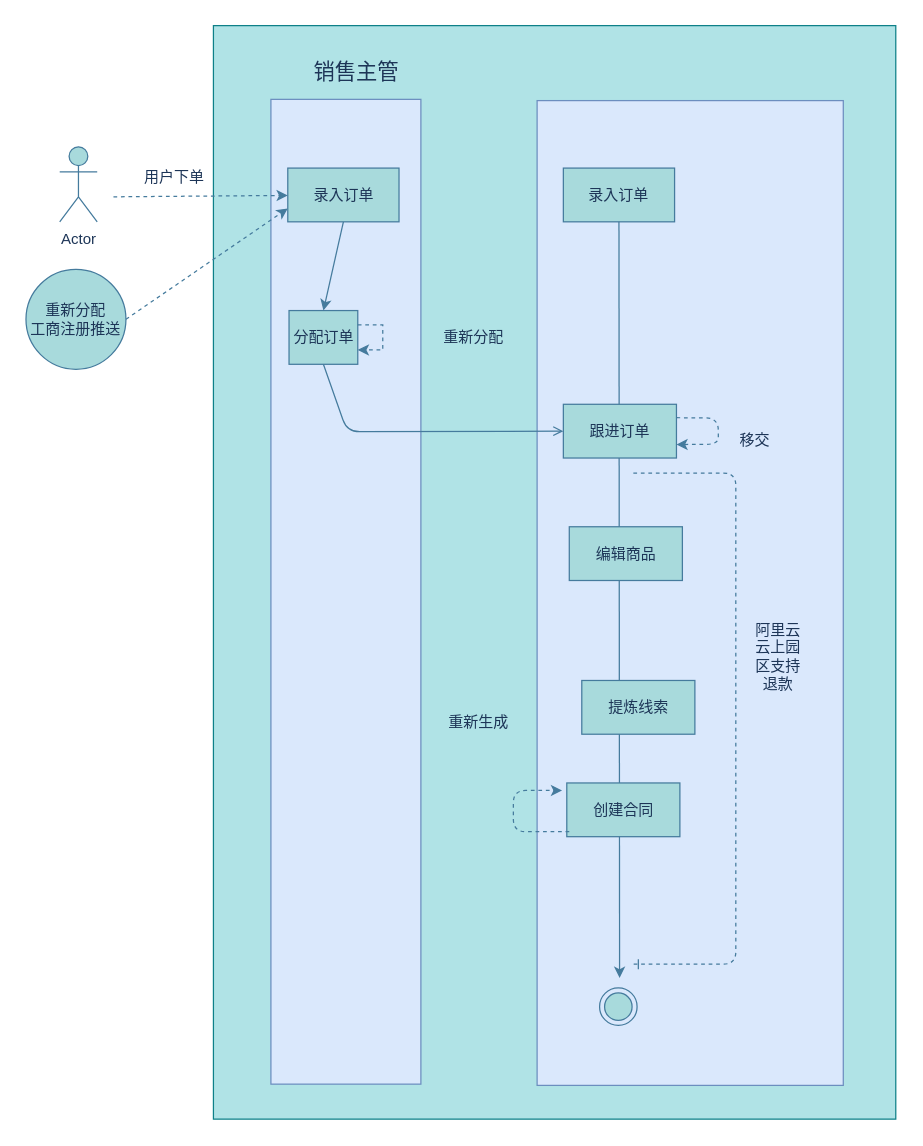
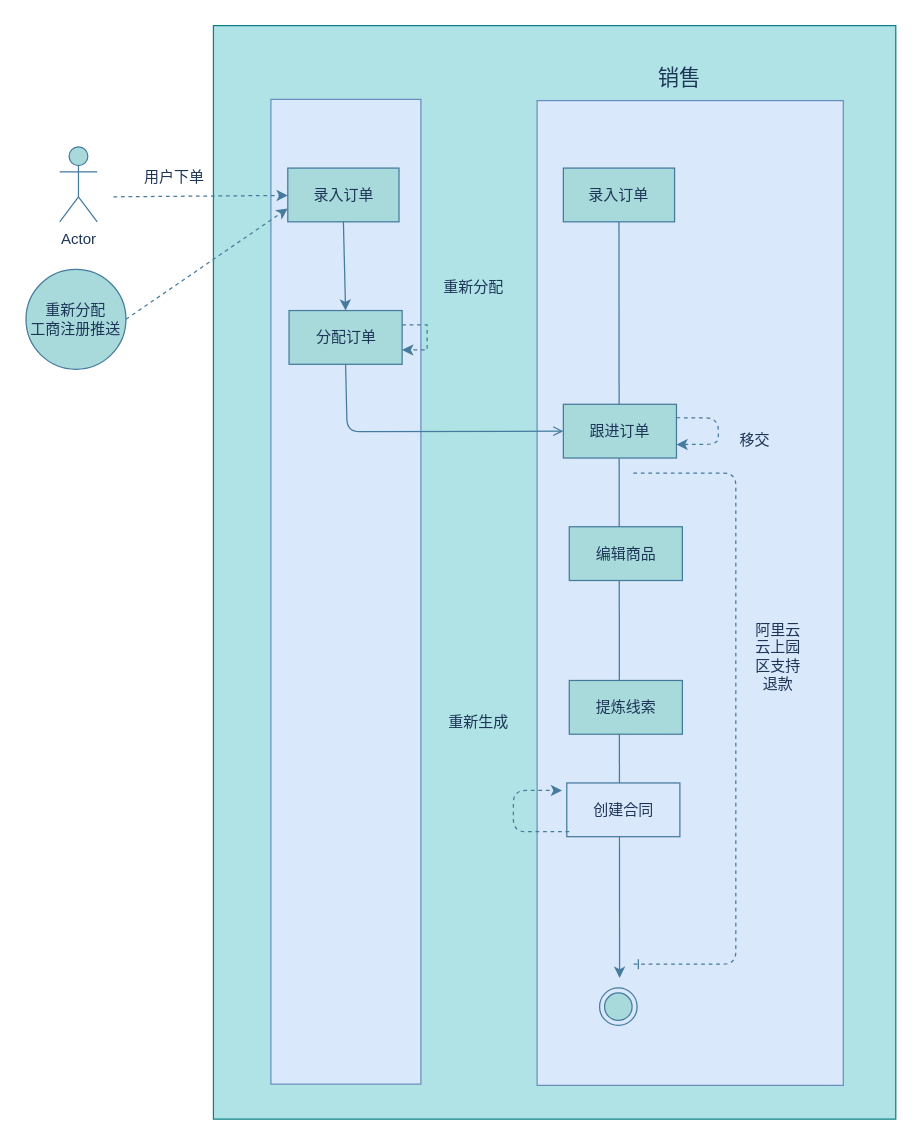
  <mxCell id="0" />
  <mxCell id="1" parent="0" />
  <mxCell id="2" value="" style="rounded=0;whiteSpace=wrap;html=1;fillColor=#b0e3e6;strokeColor=#0e8088;" vertex="1" parent="1"><mxGeometry y="20" width="546" height="875" as="geometry" x="170" /></mxCell>
  <mxCell id="3" value="" style="rounded=0;whiteSpace=wrap;html=1;fillColor=#dae8fc;strokeColor=#6c8ebf;" vertex="1" parent="1"><mxGeometry x="216" y="79" width="120" height="788" as="geometry" /></mxCell>
  <mxCell id="4" value="" style="rounded=0;whiteSpace=wrap;html=1;fillColor=#dae8fc;strokeColor=#6c8ebf;" vertex="1" parent="1"><mxGeometry x="429" y="80" width="245" height="788" as="geometry" /></mxCell>
- <mxCell id="5" value="&lt;font style=&quot;font-size: 17px&quot;&gt;销售主管&lt;/font&gt;" style="text;html=1;strokeColor=none;fillColor=none;align=center;verticalAlign=middle;whiteSpace=wrap;rounded=0;fontColor=#1D3557;" vertex="1" parent="1"><mxGeometry x="239" y="43" width="91" height="30" as="geometry" /></mxCell>
+ <mxCell id="6" value="&lt;font style=&quot;font-size: 17px&quot;&gt;销售&lt;/font&gt;" style="text;html=1;strokeColor=none;fillColor=none;align=center;verticalAlign=middle;whiteSpace=wrap;rounded=0;fontColor=#1D3557;" vertex="1" parent="1"><mxGeometry x="523" y="53" width="40" height="20" as="geometry" /></mxCell>
  <mxCell id="7" value="录入订单" style="rounded=0;whiteSpace=wrap;html=1;fillColor=#A8DADC;strokeColor=#457B9D;fontColor=#1D3557;" vertex="1" parent="1"><mxGeometry x="229.5" y="134" width="89" height="43" as="geometry" /></mxCell>
- <mxCell id="8" value="分配订单" style="rounded=0;whiteSpace=wrap;html=1;fillColor=#A8DADC;strokeColor=#457B9D;fontColor=#1D3557;" vertex="1" parent="1"><mxGeometry x="230.5" y="248" width="55" height="43" as="geometry" /></mxCell>
+ <mxCell id="8" value="分配订单" style="rounded=0;whiteSpace=wrap;html=1;fillColor=#A8DADC;strokeColor=#457B9D;fontColor=#1D3557;" vertex="1" parent="1"><mxGeometry x="230.5" y="248" width="90.5" height="43" as="geometry" /></mxCell>
  <mxCell id="9" style="edgeStyle=orthogonalEdgeStyle;rounded=0;orthogonalLoop=1;jettySize=auto;html=1;dashed=1;labelBackgroundColor=#F1FAEE;strokeColor=#457B9D;fontColor=#1D3557;" edge="1" parent="1" source="8" target="8"><mxGeometry relative="1" as="geometry" /></mxCell>
- <mxCell id="10" value="重新分配" style="text;html=1;strokeColor=none;fillColor=none;align=center;verticalAlign=middle;whiteSpace=wrap;rounded=0;fontColor=#1D3557;" vertex="1" parent="1"><mxGeometry x="351" y="260" width="55" height="20" as="geometry" /></mxCell>
+ <mxCell id="10" value="重新分配" style="text;html=1;strokeColor=none;fillColor=none;align=center;verticalAlign=middle;whiteSpace=wrap;rounded=0;fontColor=#1D3557;" vertex="1" parent="1"><mxGeometry x="351" y="220" width="55" height="20" as="geometry" /></mxCell>
  <mxCell id="11" value="录入订单" style="rounded=0;whiteSpace=wrap;html=1;fillColor=#A8DADC;strokeColor=#457B9D;fontColor=#1D3557;" vertex="1" parent="1"><mxGeometry x="450" y="134" width="89" height="43" as="geometry" /></mxCell>
  <mxCell id="12" value="" style="endArrow=open;html=1;entryX=0;entryY=0.5;entryDx=0;entryDy=0;exitX=0.5;exitY=1;exitDx=0;exitDy=0;labelBackgroundColor=#F1FAEE;strokeColor=#457B9D;fontColor=#1D3557;" edge="1" parent="1" source="8" target="28"><mxGeometry width="50" height="50" relative="1" as="geometry"><mxPoint x="391" y="383" as="sourcePoint" /><mxPoint x="441" y="333" as="targetPoint" /><Array as="points"><mxPoint x="277" y="345" /></Array></mxGeometry></mxCell>
  <mxCell id="13" value="" style="endArrow=classic;html=1;exitX=0.5;exitY=1;exitDx=0;exitDy=0;entryX=0.5;entryY=0;entryDx=0;entryDy=0;labelBackgroundColor=#F1FAEE;strokeColor=#457B9D;fontColor=#1D3557;" edge="1" parent="1" source="7" target="8"><mxGeometry width="50" height="50" relative="1" as="geometry"><mxPoint x="272" y="226" as="sourcePoint" /><mxPoint x="322" y="176" as="targetPoint" /></mxGeometry></mxCell>
  <mxCell id="14" value="" style="endArrow=classic;html=1;exitX=1;exitY=0.25;exitDx=0;exitDy=0;entryX=1;entryY=0.75;entryDx=0;entryDy=0;dashed=1;labelBackgroundColor=#F1FAEE;strokeColor=#457B9D;fontColor=#1D3557;" edge="1" parent="1" source="28" target="28"><mxGeometry width="50" height="50" relative="1" as="geometry"><mxPoint x="553" y="371" as="sourcePoint" /><mxPoint x="603" y="321" as="targetPoint" /><Array as="points"><mxPoint x="574" y="334" /><mxPoint x="574" y="355" /></Array></mxGeometry></mxCell>
  <mxCell id="15" value="移交" style="text;html=1;strokeColor=none;fillColor=none;align=center;verticalAlign=middle;whiteSpace=wrap;rounded=0;fontColor=#1D3557;" vertex="1" parent="1"><mxGeometry x="576" y="342" width="55" height="20" as="geometry" /></mxCell>
  <mxCell id="16" value="" style="endArrow=classic;html=1;exitX=0.5;exitY=1;exitDx=0;exitDy=0;labelBackgroundColor=#F1FAEE;strokeColor=#457B9D;fontColor=#1D3557;" edge="1" parent="1" source="11"><mxGeometry width="50" height="50" relative="1" as="geometry"><mxPoint x="499.573" y="177" as="sourcePoint" /><mxPoint x="495" y="782" as="targetPoint" /></mxGeometry></mxCell>
  <mxCell id="17" value="" style="ellipse;html=1;shape=endState;fillColor=#A8DADC;strokeColor=#457B9D;fontColor=#1D3557;" vertex="1" parent="1"><mxGeometry x="479" y="790" width="30" height="30" as="geometry" /></mxCell>
  <mxCell id="18" value="Actor" style="shape=umlActor;verticalLabelPosition=bottom;verticalAlign=top;html=1;fillColor=#A8DADC;strokeColor=#457B9D;fontColor=#1D3557;" vertex="1" parent="1"><mxGeometry x="47" y="117" width="30" height="60" as="geometry" /></mxCell>
  <mxCell id="19" value="" style="endArrow=classic;html=1;dashed=1;labelBackgroundColor=#F1FAEE;strokeColor=#457B9D;fontColor=#1D3557;" edge="1" parent="1" target="7"><mxGeometry width="50" height="50" relative="1" as="geometry"><mxPoint x="90" y="157" as="sourcePoint" /><mxPoint x="140" y="126" as="targetPoint" /></mxGeometry></mxCell>
  <mxCell id="20" value="用户下单" style="text;html=1;strokeColor=none;fillColor=none;align=center;verticalAlign=middle;whiteSpace=wrap;rounded=0;fontColor=#1D3557;" vertex="1" parent="1"><mxGeometry x="106" y="132" width="66" height="20" as="geometry" /></mxCell>
  <mxCell id="21" value="重新分配&lt;br&gt;工商注册推送" style="ellipse;whiteSpace=wrap;html=1;aspect=fixed;fillColor=#A8DADC;strokeColor=#457B9D;fontColor=#1D3557;" vertex="1" parent="1"><mxGeometry x="20" y="215" width="80" height="80" as="geometry" /></mxCell>
  <mxCell id="22" value="" style="endArrow=classic;html=1;dashed=1;exitX=1;exitY=0.5;exitDx=0;exitDy=0;entryX=0;entryY=0.75;entryDx=0;entryDy=0;labelBackgroundColor=#F1FAEE;strokeColor=#457B9D;fontColor=#1D3557;" edge="1" parent="1" source="21" target="7"><mxGeometry width="50" height="50" relative="1" as="geometry"><mxPoint x="100" y="167" as="sourcePoint" /><mxPoint x="239.5" y="165.863" as="targetPoint" /></mxGeometry></mxCell>
  <mxCell id="23" value="" style="endArrow=ERone;html=1;dashed=1;endFill=0;labelBackgroundColor=#F1FAEE;strokeColor=#457B9D;fontColor=#1D3557;" edge="1" parent="1"><mxGeometry width="50" height="50" relative="1" as="geometry"><mxPoint x="506" y="378" as="sourcePoint" /><mxPoint x="506" y="771" as="targetPoint" /><Array as="points"><mxPoint x="588" y="378" /><mxPoint x="588" y="771" /></Array></mxGeometry></mxCell>
  <mxCell id="24" value="阿里云云上园区支持退款" style="text;html=1;strokeColor=none;fillColor=none;align=center;verticalAlign=middle;whiteSpace=wrap;rounded=0;fontColor=#1D3557;" vertex="1" parent="1"><mxGeometry x="602" y="515" width="40" height="20" as="geometry" /></mxCell>
  <mxCell id="25" value="编辑商品" style="rounded=0;whiteSpace=wrap;html=1;fillColor=#A8DADC;strokeColor=#457B9D;fontColor=#1D3557;" vertex="1" parent="1"><mxGeometry x="454.75" y="421" width="90.5" height="43" as="geometry" /></mxCell>
- <mxCell id="26" value="提炼线索" style="rounded=0;whiteSpace=wrap;html=1;fillColor=#A8DADC;strokeColor=#457B9D;fontColor=#1D3557;" vertex="1" parent="1"><mxGeometry x="464.75" y="544" width="90.5" height="43" as="geometry" /></mxCell>
- <mxCell id="27" value="创建合同" style="rounded=0;whiteSpace=wrap;html=1;fillColor=#A8DADC;strokeColor=#457B9D;fontColor=#1D3557;" vertex="1" parent="1"><mxGeometry x="452.75" y="626" width="90.5" height="43" as="geometry" /></mxCell>
+ <mxCell id="26" value="提炼线索" style="rounded=0;whiteSpace=wrap;html=1;fillColor=#A8DADC;strokeColor=#457B9D;fontColor=#1D3557;" vertex="1" parent="1"><mxGeometry x="454.75" y="544" width="90.5" height="43" as="geometry" /></mxCell>
+ <mxCell id="27" value="创建合同" style="rounded=0;whiteSpace=wrap;html=1;fillColor=#dae8fc;strokeColor=#457B9D;fontColor=#1D3557;" vertex="1" parent="1"><mxGeometry x="452.75" y="626" width="90.5" height="43" as="geometry" /></mxCell>
  <mxCell id="28" value="跟进订单" style="rounded=0;whiteSpace=wrap;html=1;fillColor=#A8DADC;strokeColor=#457B9D;fontColor=#1D3557;" vertex="1" parent="1"><mxGeometry x="450" y="323" width="90.5" height="43" as="geometry" /></mxCell>
  <mxCell id="29" value="重新生成" style="text;html=1;strokeColor=none;fillColor=none;align=center;verticalAlign=middle;whiteSpace=wrap;rounded=0;sketch=0;fontColor=#1D3557;" vertex="1" parent="1"><mxGeometry x="356" y="567.5" width="53" height="20" as="geometry" /></mxCell>
  <mxCell id="30" value="" style="endArrow=classic;html=1;strokeColor=#457B9D;fillColor=#A8DADC;fontColor=#1D3557;exitX=0;exitY=1;exitDx=0;exitDy=0;dashed=1;labelBackgroundColor=#F1FAEE;" edge="1" parent="1"><mxGeometry width="50" height="50" relative="1" as="geometry"><mxPoint x="454.75" y="665" as="sourcePoint" /><mxPoint x="449" y="632" as="targetPoint" /><Array as="points"><mxPoint x="410" y="665" /><mxPoint x="410" y="632" /></Array></mxGeometry></mxCell>
